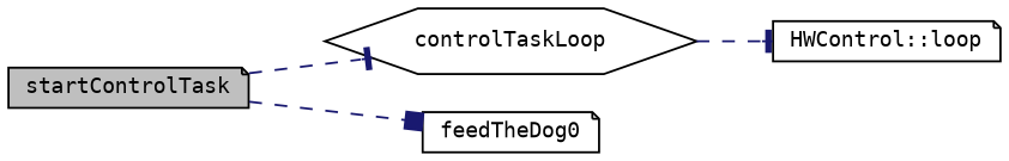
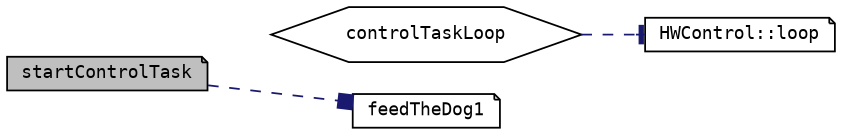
  digraph {
    fontname="DejaVu Sans Mono"
    rankdir=LR
    node [color=black fillcolor=white fontname="DejaVu Sans Mono" fontsize=10 shape=note style=filled]
    edge [arrowhead=tee color=midnightblue fontname="DejaVu Sans Mono" fontsize=10 labelfontname=Helvetica labelfontsize=10 style=dashed]
    n1 [fillcolor=grey75 fontcolor=black height=0.2 label=startControlTask width=0.4]
    n2 [height=0.2 label=controlTaskLoop shape=hexagon width=0.4]
-   n3 [height=0.2 label=feedTheDog0 width=0.4]
+   n3 [height=0.2 label=feedTheDog1 width=0.4]
    n4 [height=0.2 label="HWControl::loop" width=0.4]
-   n1 -> n2
    n1 -> n3 [arrowhead=box]
    n2 -> n4
  }
